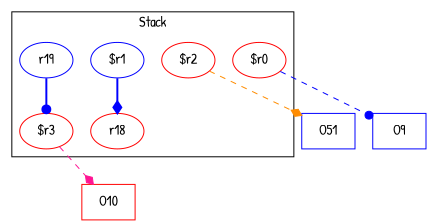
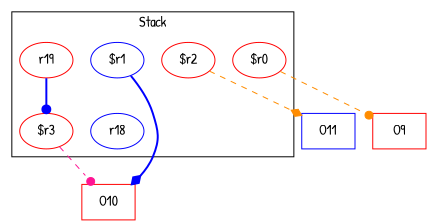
  digraph {
    fontname="Patrick Hand"
    rankDir=LR
    node [color=red fontname="Patrick Hand"]
    edge [arrowhead=diamond color=blue fontname="Patrick Hand" style=dashed]
    "$r1" [color=blue]
    "$r2"
    "$r0"
-   r18
-   r19 [color=blue]
+   r18 [color=blue]
+   r19
    "$r3"
    O10 [shape=box]
-   O11 [color=blue shape=box label=O51]
-   O9 [color=blue shape=box]
+   O11 [color=blue shape=box]
+   O9 [shape=box]
    subgraph cluster_1 {
      label=Stack
      "$r1"
      "$r2"
      "$r0"
      r18
      r19
      "$r3"
    }
-   "$r1" -> r18 [style=bold]
+   "$r1" -> O10 [style=bold]
    "$r2" -> O11 [color=darkorange]
-   "$r0" -> O9 [arrowhead=dot]
+   "$r0" -> O9 [arrowhead=dot color=darkorange]
    r19 -> "$r3" [arrowhead=dot style=bold]
-   "$r3" -> O10 [color=deeppink]
+   "$r3" -> O10 [arrowhead=dot color=deeppink]
  }
